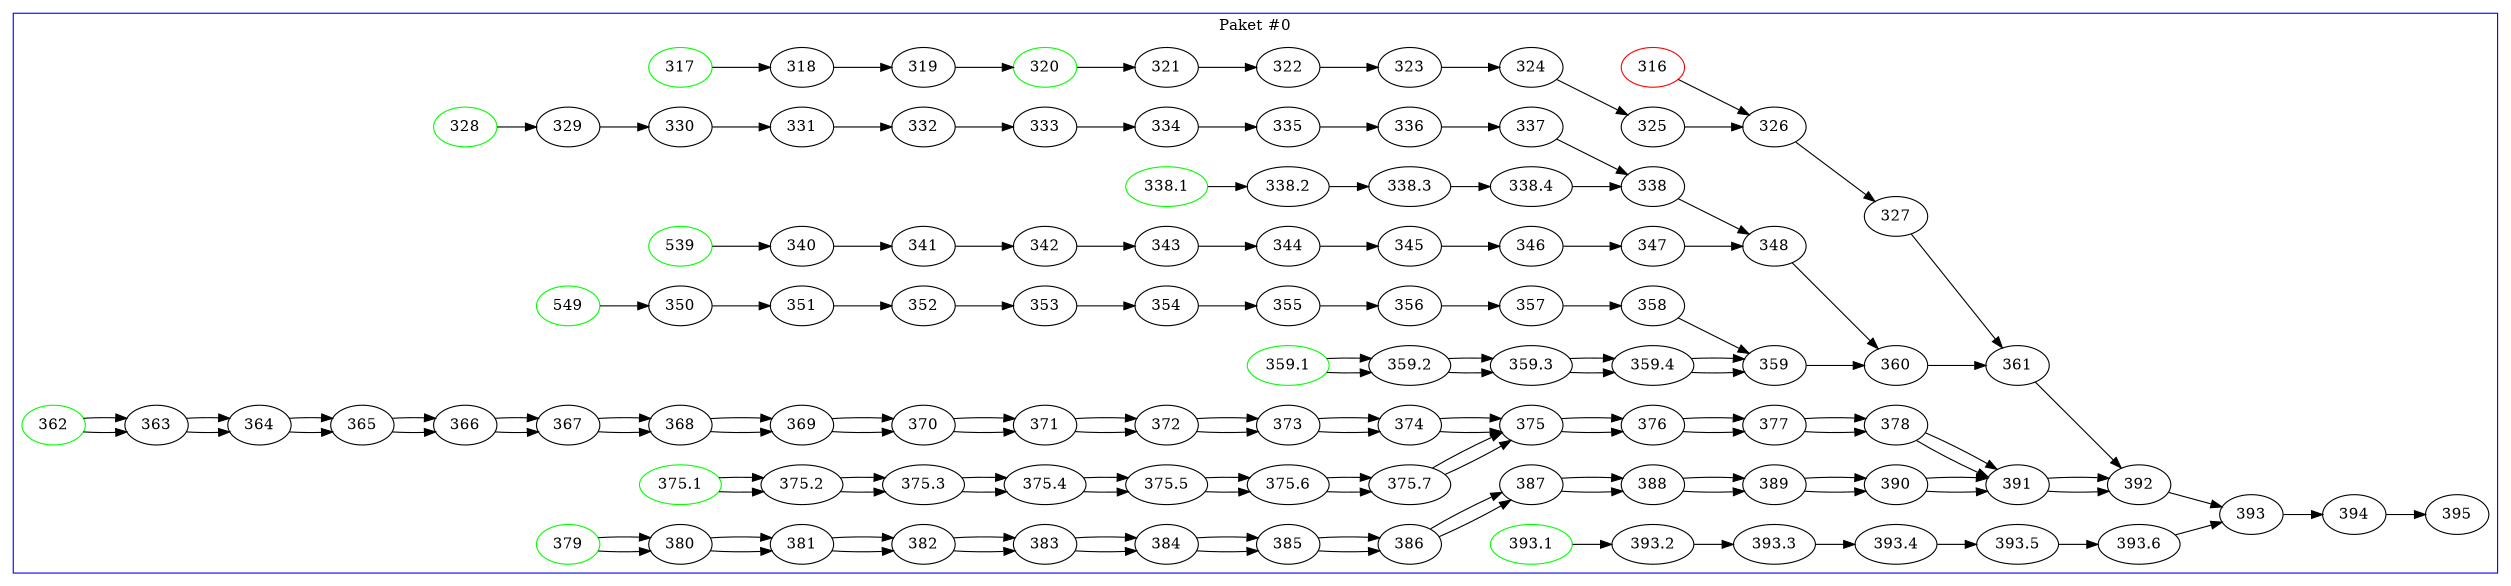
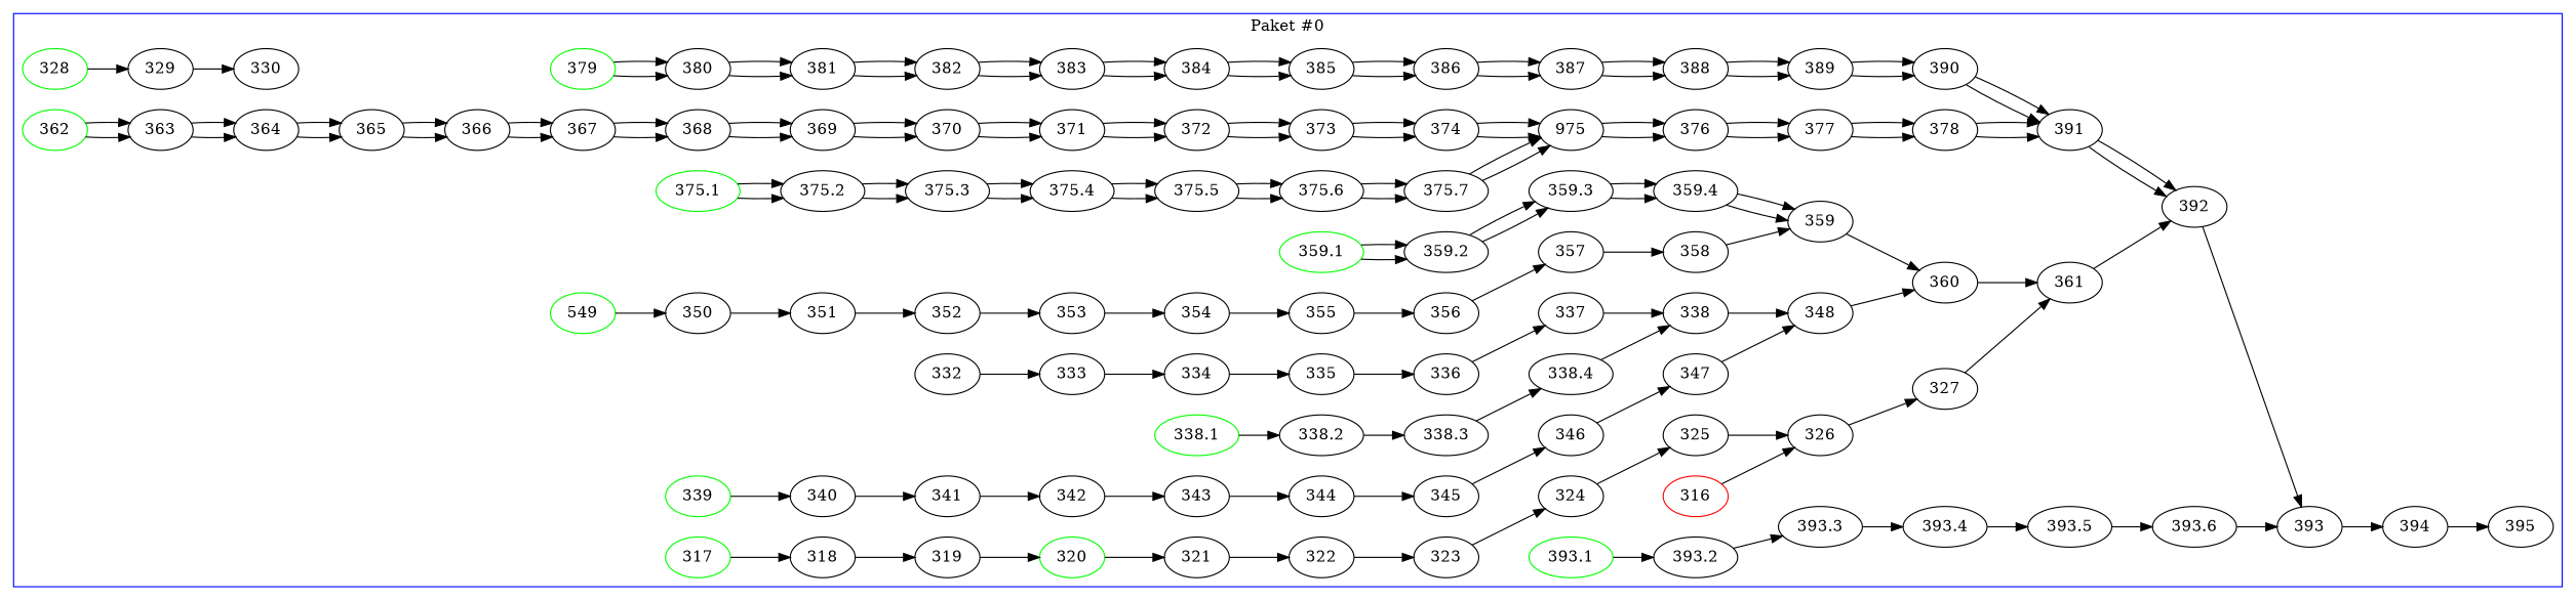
  digraph {
    rankdir=LR
    316 [color=red]
    326
    317 [color=green]
    318
    328 [color=green]
    329
    338.1 [color=green]
    338.2
-   339 [color=green label=539]
+   339 [color=green]
    340
    n11 [color=green label=549]
    350
    359.1 [color=green]
    359.2
    362 [color=green]
    363
    375.1 [color=green]
    375.2
    379 [color=green]
    380
    393.1 [color=green]
    393.2
    319
    320 [color=green]
    321
    322
    323
    324
    325
    327
    361
    392
    330
-   331
    332
    333
    334
    335
    336
    337
    338
    348
    338.3
    338.4
    360
    341
    342
    343
    344
    345
    346
    347
    351
    352
    353
    354
    355
    356
    357
    358
    359
    359.3
    359.4
    393
    364
    365
    366
    367
    368
    369
    370
    371
    372
    373
    374
-   375
+   375 [label=975]
    376
    375.3
    375.4
    375.5
    375.6
    375.7
    377
    378
    391
    381
    382
    383
    384
    385
    386
    387
    388
    389
    390
    394
    393.3
    393.4
    393.5
    393.6
    395
    subgraph cluster_1 {
      color=blue
      label="Paket #0"
      316
      326
      317
      318
      328
      329
      338.1
      338.2
      339
      340
      n11
      350
      359.1
      359.2
      362
      363
      375.1
      375.2
      379
      380
      393.1
      393.2
      319
      320
      321
      322
      323
      324
      325
      327
      361
      392
      330
-     331
      332
      333
      334
      335
      336
      337
      338
      348
      338.3
      338.4
      360
      341
      342
      343
      344
      345
      346
      347
      351
      352
      353
      354
      355
      356
      357
      358
      359
      359.3
      359.4
      393
      364
      365
      366
      367
      368
      369
      370
      371
      372
      373
      374
      375
      376
      375.3
      375.4
      375.5
      375.6
      375.7
      377
      378
      391
      381
      382
      383
      384
      385
      386
      387
      388
      389
      390
      394
      393.3
      393.4
      393.5
      393.6
      395
    }
    316 -> 326
    326 -> 327
    317 -> 318
    318 -> 319
    328 -> 329
    329 -> 330
    338.1 -> 338.2
    338.2 -> 338.3
    339 -> 340
    340 -> 341
    n11 -> 350
    350 -> 351
    359.1 -> 359.2
    359.1 -> 359.2
    359.2 -> 359.3
    359.2 -> 359.3
    362 -> 363
    362 -> 363
    363 -> 364
    363 -> 364
    375.1 -> 375.2
    375.1 -> 375.2
    375.2 -> 375.3
    375.2 -> 375.3
    379 -> 380
    379 -> 380
    380 -> 381
    380 -> 381
    393.1 -> 393.2
    393.2 -> 393.3
    319 -> 320
    320 -> 321
    321 -> 322
    322 -> 323
    323 -> 324
    324 -> 325
    325 -> 326
    327 -> 361
    361 -> 392
    392 -> 393
-   330 -> 331
-   331 -> 332
    332 -> 333
    333 -> 334
    334 -> 335
    335 -> 336
    336 -> 337
    337 -> 338
    338 -> 348
    348 -> 360
    338.3 -> 338.4
    338.4 -> 338
    360 -> 361
    341 -> 342
    342 -> 343
    343 -> 344
    344 -> 345
    345 -> 346
    346 -> 347
    347 -> 348
    351 -> 352
    352 -> 353
    353 -> 354
    354 -> 355
    355 -> 356
    356 -> 357
    357 -> 358
    358 -> 359
    359 -> 360
    359.3 -> 359.4
    359.3 -> 359.4
    359.4 -> 359
    359.4 -> 359
    393 -> 394
    364 -> 365
    364 -> 365
    365 -> 366
    365 -> 366
    366 -> 367
    366 -> 367
    367 -> 368
    367 -> 368
    368 -> 369
    368 -> 369
    369 -> 370
    369 -> 370
    370 -> 371
    370 -> 371
    371 -> 372
    371 -> 372
    372 -> 373
    372 -> 373
    373 -> 374
    373 -> 374
    374 -> 375
    374 -> 375
    375 -> 376
    375 -> 376
    376 -> 377
    376 -> 377
    375.3 -> 375.4
    375.3 -> 375.4
    375.4 -> 375.5
    375.4 -> 375.5
    375.5 -> 375.6
    375.5 -> 375.6
    375.6 -> 375.7
    375.6 -> 375.7
    375.7 -> 375
    375.7 -> 375
    377 -> 378
    377 -> 378
    378 -> 391
    378 -> 391
    391 -> 392
    391 -> 392
    381 -> 382
    381 -> 382
    382 -> 383
    382 -> 383
    383 -> 384
    383 -> 384
    384 -> 385
    384 -> 385
    385 -> 386
    385 -> 386
    386 -> 387
    386 -> 387
    387 -> 388
    387 -> 388
    388 -> 389
    388 -> 389
    389 -> 390
    389 -> 390
    390 -> 391
    390 -> 391
    394 -> 395
    393.3 -> 393.4
    393.4 -> 393.5
    393.5 -> 393.6
    393.6 -> 393
  }
